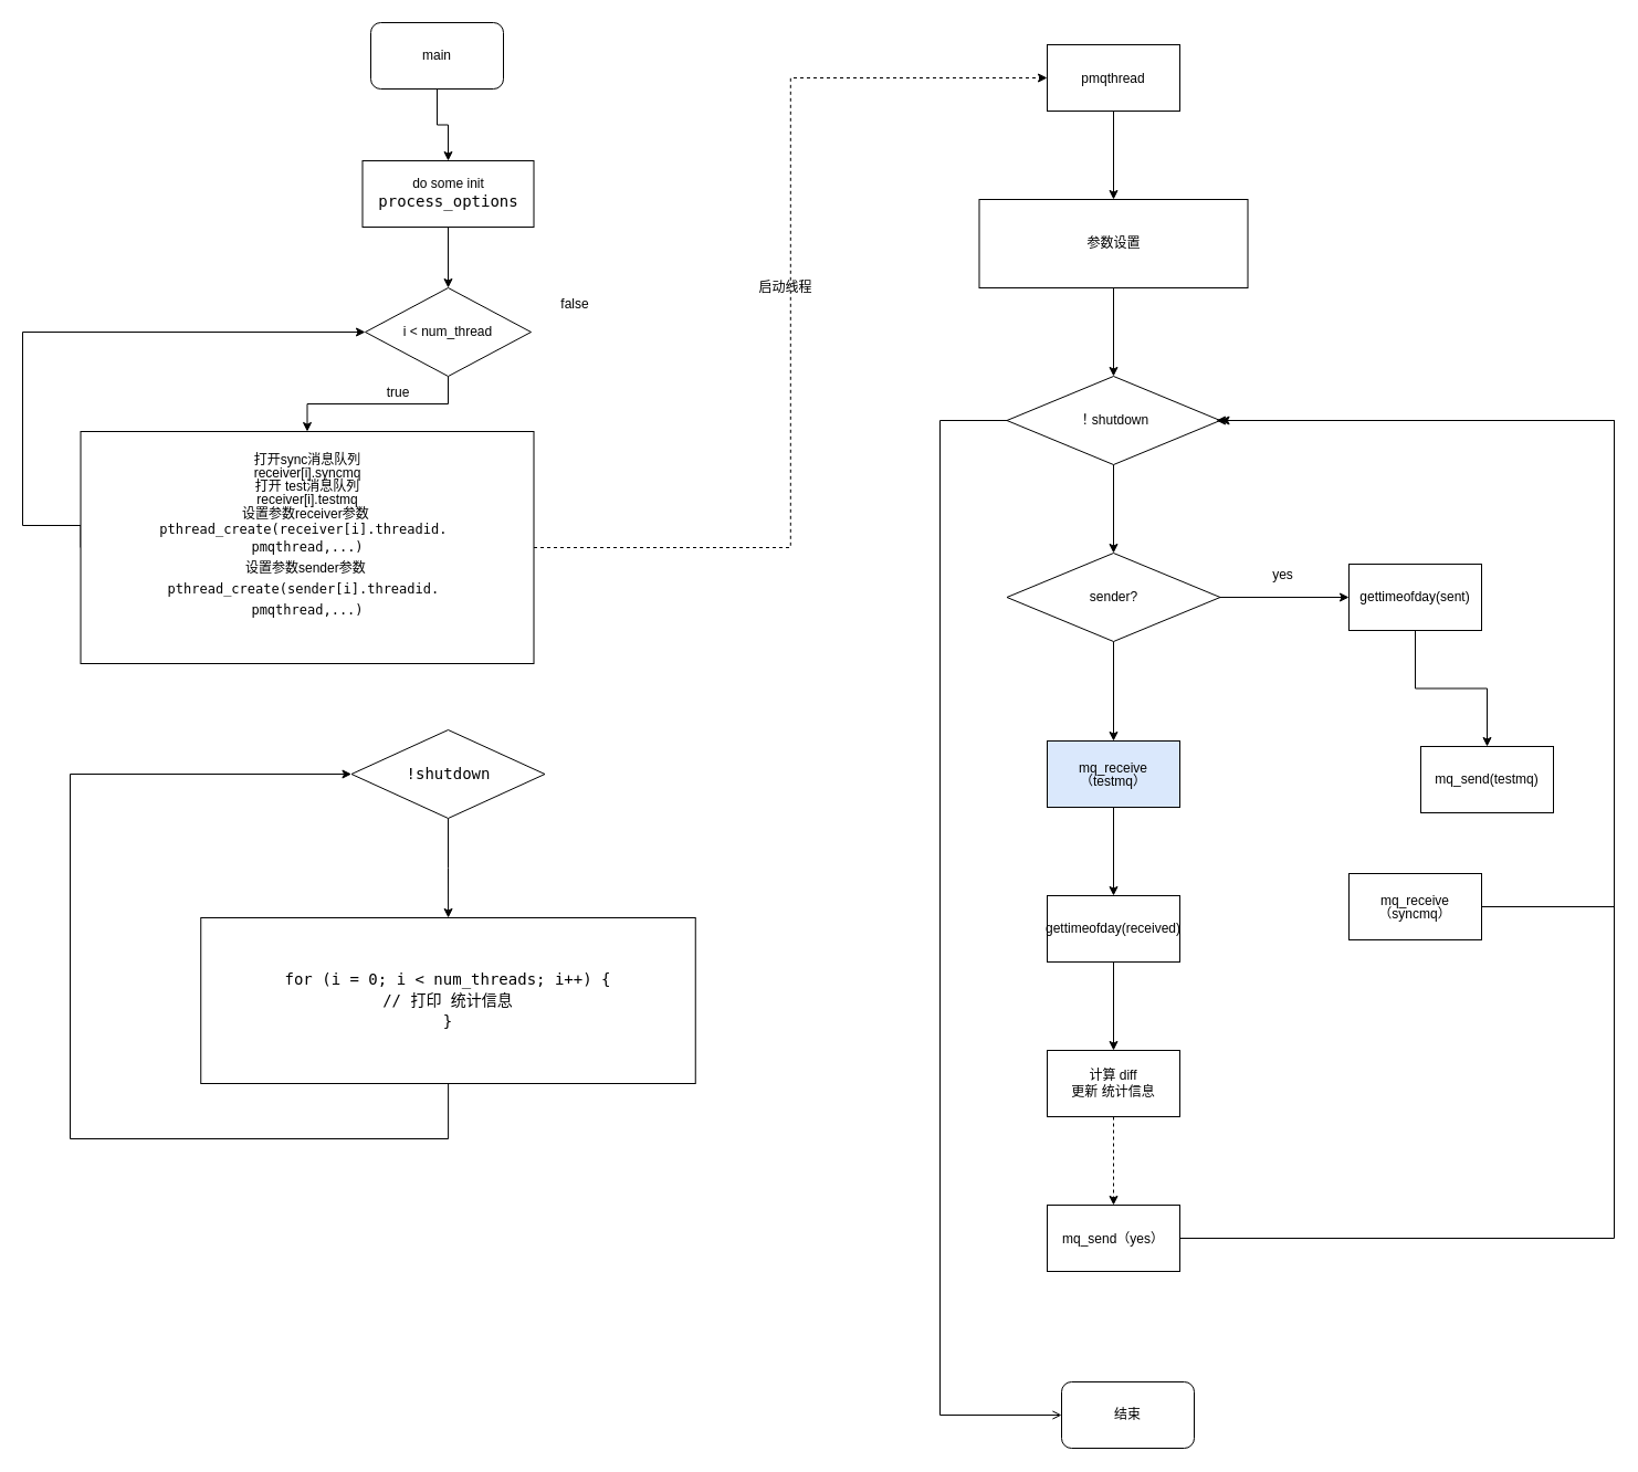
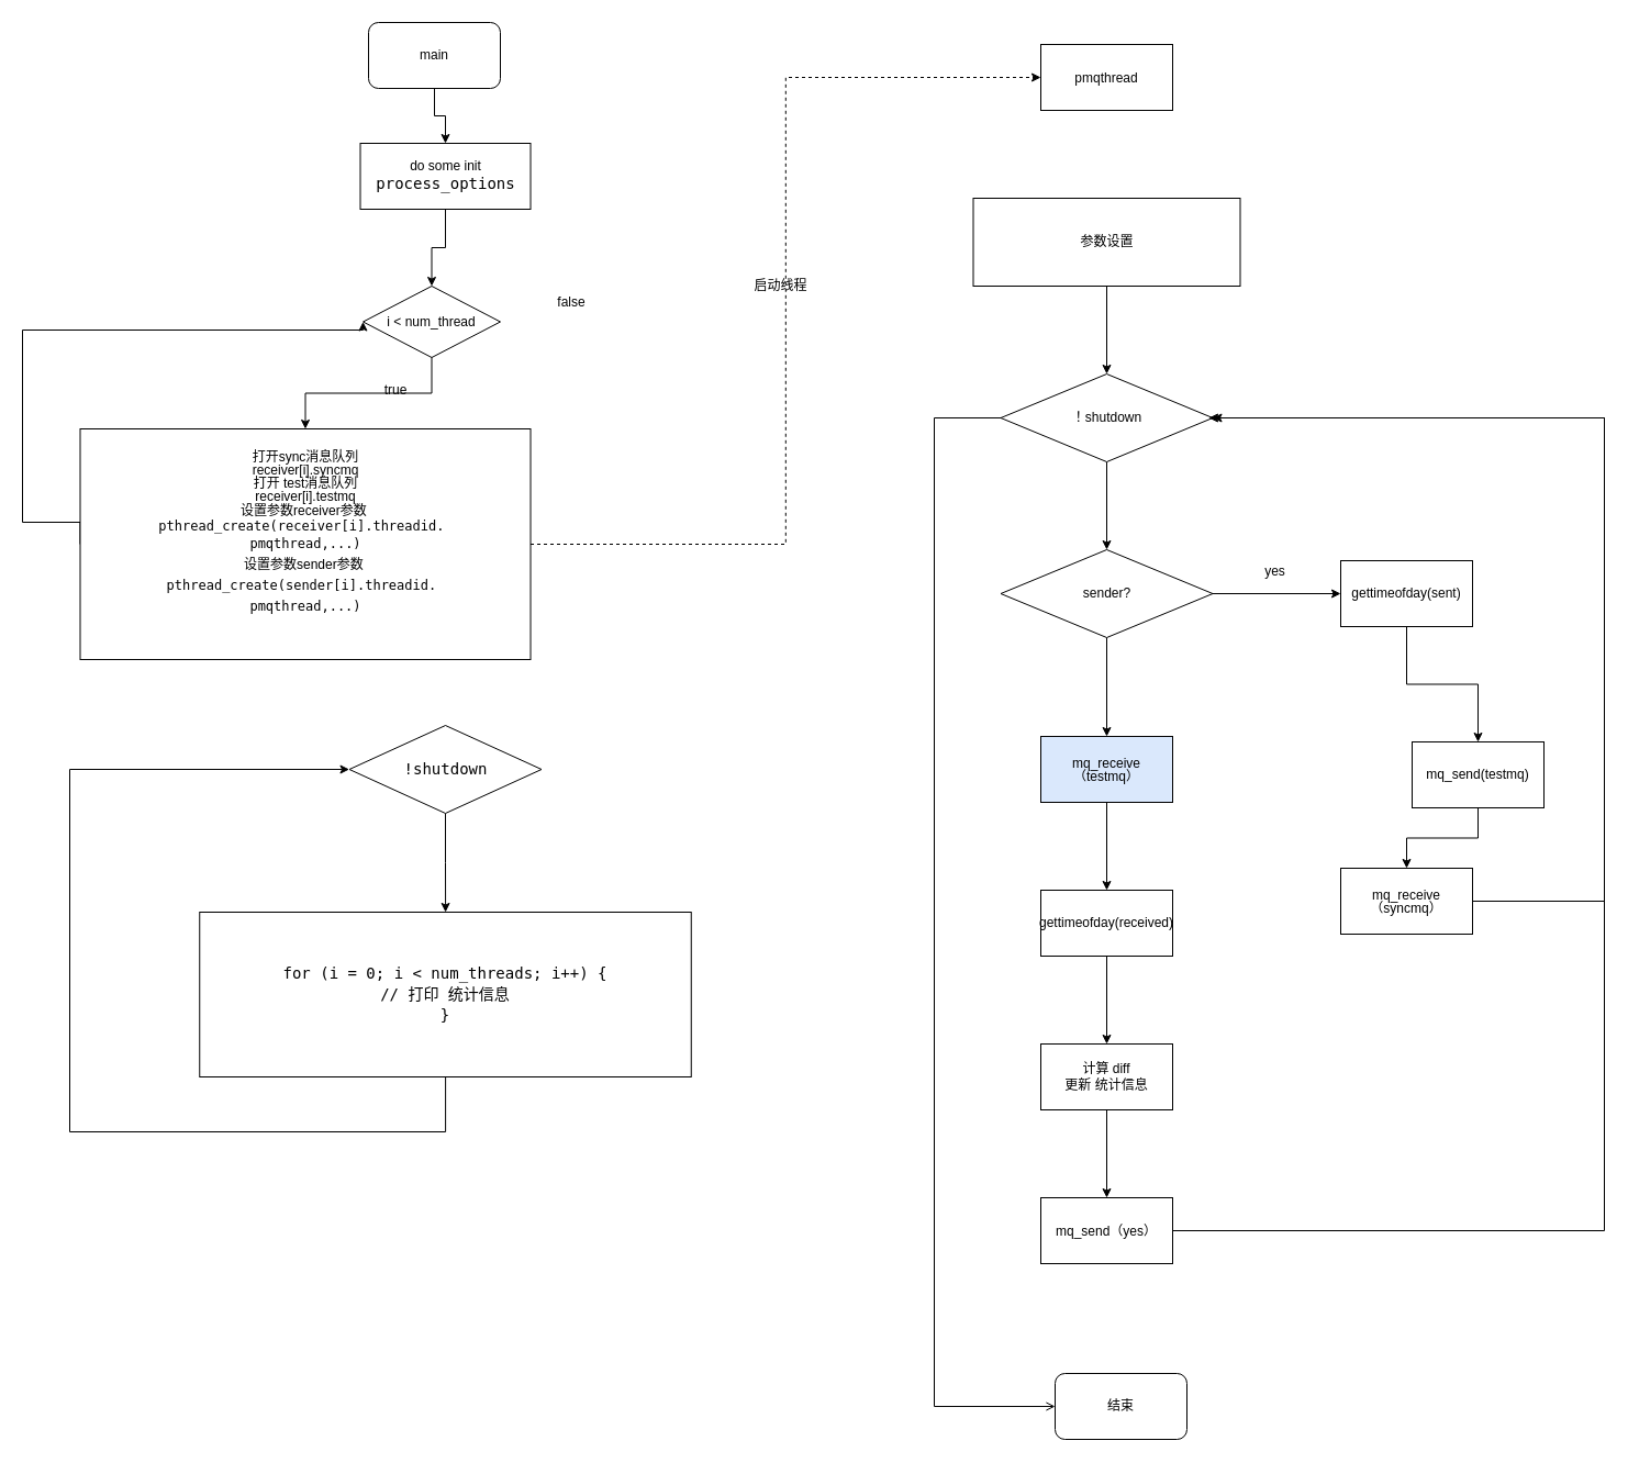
  <mxCell id="0" />
  <mxCell id="1" parent="0" />
  <mxCell id="2" style="edgeStyle=orthogonalEdgeStyle;rounded=0;orthogonalLoop=1;jettySize=auto;html=1;" parent="1" source="3" target="5" edge="1"><mxGeometry relative="1" as="geometry" /></mxCell>
  <mxCell id="3" value="main" style="rounded=1;whiteSpace=wrap;html=1;" parent="1" vertex="1"><mxGeometry x="335" y="20" width="120" height="60" as="geometry" /></mxCell>
  <mxCell id="4" value="" style="edgeStyle=orthogonalEdgeStyle;rounded=0;orthogonalLoop=1;jettySize=auto;html=1;" parent="1" source="5" target="8" edge="1"><mxGeometry relative="1" as="geometry" /></mxCell>
- <mxCell id="5" value="do some init&lt;br&gt;&lt;div style=&quot;font-family: &amp;quot;droid sans mono&amp;quot; , &amp;quot;monospace&amp;quot; , monospace , &amp;quot;droid sans fallback&amp;quot; ; font-size: 14px ; line-height: 19px&quot;&gt;process_options&lt;/div&gt;" style="rounded=0;whiteSpace=wrap;html=1;" parent="1" vertex="1"><mxGeometry x="327.5" y="145" width="155" height="60" as="geometry" /></mxCell>
+ <mxCell id="5" value="do some init&lt;br&gt;&lt;div style=&quot;font-family: &amp;quot;droid sans mono&amp;quot; , &amp;quot;monospace&amp;quot; , monospace , &amp;quot;droid sans fallback&amp;quot; ; font-size: 14px ; line-height: 19px&quot;&gt;process_options&lt;/div&gt;" style="rounded=0;whiteSpace=wrap;html=1;" parent="1" vertex="1"><mxGeometry x="327.5" y="130" width="155" height="60" as="geometry" /></mxCell>
  <mxCell id="6" style="edgeStyle=orthogonalEdgeStyle;rounded=0;orthogonalLoop=1;jettySize=auto;html=1;exitX=0;exitY=0.5;exitDx=0;exitDy=0;entryX=0;entryY=0.5;entryDx=0;entryDy=0;" parent="1" source="11" target="8" edge="1"><mxGeometry relative="1" as="geometry"><mxPoint x="180" y="400" as="targetPoint" /><Array as="points"><mxPoint x="20" y="475" /><mxPoint x="20" y="300" /></Array></mxGeometry></mxCell>
  <mxCell id="7" style="edgeStyle=orthogonalEdgeStyle;rounded=0;orthogonalLoop=1;jettySize=auto;html=1;entryX=0.5;entryY=0;entryDx=0;entryDy=0;" parent="1" source="8" target="11" edge="1"><mxGeometry relative="1" as="geometry" /></mxCell>
- <mxCell id="8" value="i &amp;lt; num_thread" style="rhombus;whiteSpace=wrap;html=1;rounded=0;" parent="1" vertex="1"><mxGeometry x="330" y="260" width="150" height="80" as="geometry" /></mxCell>
+ <mxCell id="8" value="i &amp;lt; num_thread" style="rhombus;whiteSpace=wrap;html=1;rounded=0;" parent="1" vertex="1"><mxGeometry x="330" y="260" width="125" height="65" as="geometry" /></mxCell>
  <mxCell id="9" value="true" style="text;html=1;strokeColor=none;fillColor=none;align=center;verticalAlign=middle;whiteSpace=wrap;rounded=0;" parent="1" vertex="1"><mxGeometry x="330" y="340" width="60" height="30" as="geometry" /></mxCell>
  <mxCell id="10" style="edgeStyle=orthogonalEdgeStyle;rounded=0;orthogonalLoop=1;jettySize=auto;html=1;entryX=0;entryY=0.5;entryDx=0;entryDy=0;dashed=1;" parent="1" source="11" target="18" edge="1"><mxGeometry relative="1" as="geometry"><mxPoint x="930" y="100" as="targetPoint" /></mxGeometry></mxCell>
  <mxCell id="11" value="&lt;font style=&quot;font-size: 12px&quot;&gt;&lt;p style=&quot;line-height: 100% ; margin-bottom: 0pt ; margin-top: 0pt&quot;&gt;&lt;span class=&quot;ql-author-40603024&quot;&gt;打开sync消息队列&lt;/span&gt;&lt;/p&gt;&lt;p style=&quot;line-height: 100% ; margin-bottom: 0pt ; margin-top: 0pt&quot;&gt;&lt;span class=&quot;ql-author-40603024&quot;&gt;receiver[i].syncmq&lt;/span&gt;&lt;/p&gt;&lt;p style=&quot;line-height: 100% ; margin-bottom: 0pt ; margin-top: 0pt&quot;&gt;&lt;span class=&quot;ql-author-40603024&quot;&gt;&lt;span&gt;&lt;/span&gt;&lt;/span&gt;&lt;/p&gt;&lt;p style=&quot;line-height: 100% ; margin-bottom: 0pt ; margin-top: 0pt&quot;&gt;&lt;span class=&quot;ql-author-40603024&quot;&gt;打开 test消息队列&lt;/span&gt;&lt;/p&gt;&lt;p style=&quot;line-height: 100% ; margin-bottom: 0pt ; margin-top: 0pt&quot;&gt;&lt;span class=&quot;ql-author-40603024&quot;&gt;&lt;span&gt;&lt;/span&gt;&lt;/span&gt;&lt;/p&gt;&lt;p style=&quot;line-height: 100% ; margin-bottom: 0pt ; margin-top: 0pt&quot;&gt;&lt;span class=&quot;ql-author-40603024&quot;&gt;receiver[i].testmq&lt;/span&gt;&lt;/p&gt;设置参数receiver参数&amp;nbsp;&lt;br&gt;&lt;span style=&quot;font-family: &amp;quot;droid sans mono&amp;quot; , monospace , monospace , &amp;quot;droid sans fallback&amp;quot;&quot;&gt;pthread_create(receiver[i].threadid.&amp;nbsp;&lt;/span&gt;&lt;br&gt;&lt;/font&gt;&lt;div style=&quot;font-family: &amp;quot;droid sans mono&amp;quot; , monospace , monospace , &amp;quot;droid sans fallback&amp;quot; ; line-height: 19px&quot;&gt;&lt;font style=&quot;font-size: 12px&quot;&gt;&lt;span style=&quot;font-family: &amp;quot;droid sans mono&amp;quot; , monospace , monospace , &amp;quot;droid sans fallback&amp;quot;&quot;&gt;pmqthread&lt;/span&gt;,...)&lt;/font&gt;&lt;/div&gt;&lt;div style=&quot;font-family: &amp;quot;droid sans mono&amp;quot; , monospace , monospace , &amp;quot;droid sans fallback&amp;quot; ; line-height: 19px&quot;&gt;&lt;font style=&quot;font-size: 12px&quot;&gt;&lt;span style=&quot;font-family: &amp;quot;helvetica&amp;quot;&quot;&gt;设置参数sender参数&amp;nbsp;&lt;/span&gt;&lt;br&gt;&lt;/font&gt;&lt;/div&gt;&lt;div style=&quot;font-family: &amp;quot;droid sans mono&amp;quot; , monospace , monospace , &amp;quot;droid sans fallback&amp;quot; ; line-height: 19px&quot;&gt;&lt;div style=&quot;font-family: &amp;quot;droid sans mono&amp;quot; , monospace , monospace , &amp;quot;droid sans fallback&amp;quot; ; line-height: 19px&quot;&gt;&lt;font style=&quot;font-size: 12px&quot;&gt;pthread_create(sender[i].threadid.&amp;nbsp;&lt;br&gt;pmqthread,...)&lt;/font&gt;&lt;/div&gt;&lt;div&gt;&lt;br&gt;&lt;/div&gt;&lt;/div&gt;" style="rounded=0;whiteSpace=wrap;html=1;" parent="1" vertex="1"><mxGeometry x="72.5" y="390" width="410" height="210" as="geometry" /></mxCell>
  <mxCell id="12" value="false" style="text;html=1;strokeColor=none;fillColor=none;align=center;verticalAlign=middle;whiteSpace=wrap;rounded=0;" parent="1" vertex="1"><mxGeometry x="490" y="260" width="60" height="30" as="geometry" /></mxCell>
  <mxCell id="13" value="" style="edgeStyle=orthogonalEdgeStyle;rounded=0;orthogonalLoop=1;jettySize=auto;html=1;" parent="1" source="14" target="16" edge="1"><mxGeometry relative="1" as="geometry" /></mxCell>
  <mxCell id="14" value="&lt;div style=&quot;font-family: &amp;quot;droid sans mono&amp;quot; , &amp;quot;monospace&amp;quot; , monospace , &amp;quot;droid sans fallback&amp;quot; ; font-size: 14px ; line-height: 19px&quot;&gt;!shutdown&lt;/div&gt;" style="rhombus;whiteSpace=wrap;html=1;" parent="1" vertex="1"><mxGeometry x="317.5" y="660" width="175" height="80" as="geometry" /></mxCell>
  <mxCell id="15" style="edgeStyle=orthogonalEdgeStyle;rounded=0;orthogonalLoop=1;jettySize=auto;html=1;entryX=0;entryY=0.5;entryDx=0;entryDy=0;" parent="1" source="16" target="14" edge="1"><mxGeometry relative="1" as="geometry"><Array as="points"><mxPoint x="405" y="1030" /><mxPoint x="63" y="1030" /><mxPoint x="63" y="700" /></Array></mxGeometry></mxCell>
  <mxCell id="16" value="&lt;div style=&quot;font-family: &amp;quot;droid sans mono&amp;quot; , &amp;quot;monospace&amp;quot; , monospace , &amp;quot;droid sans fallback&amp;quot; ; font-weight: normal ; font-size: 14px ; line-height: 19px&quot;&gt;&lt;div&gt;for (i = 0; i &amp;lt; num_threads; i++) {&lt;/div&gt;&lt;div&gt;            // 打印 统计信息&lt;/div&gt;&lt;div&gt;&lt;span style=&quot;font-family: &amp;quot;droid sans mono&amp;quot; , monospace , monospace , &amp;quot;droid sans fallback&amp;quot;&quot;&gt;}&lt;/span&gt;&lt;br&gt;&lt;/div&gt;&lt;/div&gt;" style="whiteSpace=wrap;html=1;" parent="1" vertex="1"><mxGeometry x="181.25" y="830" width="447.5" height="150" as="geometry" /></mxCell>
- <mxCell id="17" value="" style="edgeStyle=orthogonalEdgeStyle;rounded=0;orthogonalLoop=1;jettySize=auto;html=1;" parent="1" source="18" target="20" edge="1"><mxGeometry relative="1" as="geometry" /></mxCell>
  <mxCell id="18" value="&lt;span&gt;&lt;p style=&quot;line-height: 100% ; margin-bottom: 0pt ; margin-top: 0pt ; font-size: 11pt&quot;&gt;&lt;span class=&quot;ql-author-40603024&quot; style=&quot;font-size: 12px&quot;&gt;pmqthread&lt;/span&gt;&lt;/p&gt;&lt;/span&gt;" style="rounded=0;whiteSpace=wrap;html=1;" parent="1" vertex="1"><mxGeometry x="947" y="40" width="120" height="60" as="geometry" /></mxCell>
  <mxCell id="19" value="" style="edgeStyle=orthogonalEdgeStyle;rounded=0;orthogonalLoop=1;jettySize=auto;html=1;" parent="1" source="20" target="23" edge="1"><mxGeometry relative="1" as="geometry" /></mxCell>
  <mxCell id="20" value="参数设置" style="whiteSpace=wrap;html=1;rounded=0;" parent="1" vertex="1"><mxGeometry x="885.5" y="180" width="243" height="80" as="geometry" /></mxCell>
  <mxCell id="21" style="edgeStyle=orthogonalEdgeStyle;rounded=0;orthogonalLoop=1;jettySize=auto;html=1;entryX=0;entryY=0.5;entryDx=0;entryDy=0;endArrow=open;" parent="1" source="23" target="24" edge="1"><mxGeometry relative="1" as="geometry"><mxPoint x="860" y="980" as="targetPoint" /><Array as="points"><mxPoint x="850" y="380" /><mxPoint x="850" y="1280" /></Array></mxGeometry></mxCell>
  <mxCell id="22" value="" style="edgeStyle=orthogonalEdgeStyle;rounded=0;orthogonalLoop=1;jettySize=auto;html=1;" parent="1" source="23" target="28" edge="1"><mxGeometry relative="1" as="geometry" /></mxCell>
  <mxCell id="23" value="！shutdown" style="rhombus;whiteSpace=wrap;html=1;rounded=0;" parent="1" vertex="1"><mxGeometry x="910.5" y="340" width="193" height="80" as="geometry" /></mxCell>
  <mxCell id="24" value="结束" style="rounded=1;whiteSpace=wrap;html=1;" parent="1" vertex="1"><mxGeometry x="960" y="1250" width="120" height="60" as="geometry" /></mxCell>
  <mxCell id="25" value="启动线程" style="text;html=1;align=center;verticalAlign=middle;resizable=0;points=[];autosize=1;strokeColor=none;fillColor=none;" parent="1" vertex="1"><mxGeometry x="680" y="250" width="60" height="20" as="geometry" /></mxCell>
  <mxCell id="26" value="" style="edgeStyle=orthogonalEdgeStyle;rounded=0;orthogonalLoop=1;jettySize=auto;html=1;" parent="1" source="28" target="30" edge="1"><mxGeometry relative="1" as="geometry" /></mxCell>
  <mxCell id="27" value="" style="edgeStyle=orthogonalEdgeStyle;rounded=0;orthogonalLoop=1;jettySize=auto;html=1;" parent="1" source="28" target="37" edge="1"><mxGeometry relative="1" as="geometry" /></mxCell>
  <mxCell id="28" value="sender?" style="rhombus;whiteSpace=wrap;html=1;rounded=0;" parent="1" vertex="1"><mxGeometry x="910.5" y="500" width="193" height="80" as="geometry" /></mxCell>
  <mxCell id="29" value="" style="edgeStyle=orthogonalEdgeStyle;rounded=0;orthogonalLoop=1;jettySize=auto;html=1;" parent="1" source="30" target="33" edge="1"><mxGeometry relative="1" as="geometry" /></mxCell>
  <mxCell id="30" value="&lt;font style=&quot;font-size: 12px&quot;&gt;gettimeofday(sent)&lt;/font&gt;" style="whiteSpace=wrap;html=1;rounded=0;" parent="1" vertex="1"><mxGeometry x="1220" y="510" width="120" height="60" as="geometry" /></mxCell>
  <mxCell id="31" value="yes" style="text;html=1;align=center;verticalAlign=middle;resizable=0;points=[];autosize=1;strokeColor=none;" parent="1" vertex="1"><mxGeometry x="1145" y="510" width="30" height="20" as="geometry" /></mxCell>
+ <mxCell id="32" value="" style="edgeStyle=orthogonalEdgeStyle;rounded=0;orthogonalLoop=1;jettySize=auto;html=1;" parent="1" source="33" target="35" edge="1"><mxGeometry relative="1" as="geometry" /></mxCell>
  <mxCell id="33" value="&lt;font style=&quot;font-size: 12px&quot;&gt;mq_send(testmq)&lt;/font&gt;" style="whiteSpace=wrap;html=1;rounded=0;" parent="1" vertex="1"><mxGeometry x="1285" y="675" width="120" height="60" as="geometry" /></mxCell>
  <mxCell id="34" style="edgeStyle=orthogonalEdgeStyle;rounded=0;orthogonalLoop=1;jettySize=auto;html=1;" parent="1" source="35" edge="1"><mxGeometry relative="1" as="geometry"><mxPoint x="1100" y="380" as="targetPoint" /><Array as="points"><mxPoint x="1460" y="820" /><mxPoint x="1460" y="380" /></Array></mxGeometry></mxCell>
  <mxCell id="35" value="&lt;span&gt;&lt;p style=&quot;line-height: 100% ; margin-bottom: 0pt ; margin-top: 0pt&quot;&gt;&lt;span class=&quot;ql-author-40603024&quot;&gt;mq_receive（&lt;/span&gt;&lt;span&gt;syncmq&lt;/span&gt;&lt;span&gt;）&lt;/span&gt;&lt;/p&gt;&lt;/span&gt;" style="whiteSpace=wrap;html=1;rounded=0;" parent="1" vertex="1"><mxGeometry x="1220" y="790" width="120" height="60" as="geometry" /></mxCell>
  <mxCell id="36" value="" style="edgeStyle=orthogonalEdgeStyle;rounded=0;orthogonalLoop=1;jettySize=auto;html=1;" parent="1" source="37" target="39" edge="1"><mxGeometry relative="1" as="geometry" /></mxCell>
  <mxCell id="37" value="&lt;span&gt;&lt;p style=&quot;line-height: 100% ; margin-bottom: 0pt ; margin-top: 0pt&quot;&gt;&lt;span class=&quot;ql-author-40603024&quot;&gt;mq_receive（&lt;/span&gt;&lt;span&gt;testmq&lt;/span&gt;&lt;span&gt;）&lt;/span&gt;&lt;/p&gt;&lt;/span&gt;" style="whiteSpace=wrap;html=1;rounded=0;fillColor=#dae8fc;" parent="1" vertex="1"><mxGeometry x="947" y="670" width="120" height="60" as="geometry" /></mxCell>
  <mxCell id="38" value="" style="edgeStyle=orthogonalEdgeStyle;rounded=0;orthogonalLoop=1;jettySize=auto;html=1;" parent="1" source="39" target="41" edge="1"><mxGeometry relative="1" as="geometry" /></mxCell>
  <mxCell id="39" value="&lt;font style=&quot;font-size: 12px&quot;&gt;gettimeofday(received)&lt;/font&gt;" style="whiteSpace=wrap;html=1;rounded=0;" parent="1" vertex="1"><mxGeometry x="947" y="810" width="120" height="60" as="geometry" /></mxCell>
- <mxCell id="40" value="" style="edgeStyle=orthogonalEdgeStyle;rounded=0;orthogonalLoop=1;jettySize=auto;html=1;dashed=1;" parent="1" source="41" target="43" edge="1"><mxGeometry relative="1" as="geometry" /></mxCell>
+ <mxCell id="40" value="" style="edgeStyle=orthogonalEdgeStyle;rounded=0;orthogonalLoop=1;jettySize=auto;html=1;" parent="1" source="41" target="43" edge="1"><mxGeometry relative="1" as="geometry" /></mxCell>
  <mxCell id="41" value="计算 diff&lt;br&gt;更新 统计信息" style="whiteSpace=wrap;html=1;rounded=0;" parent="1" vertex="1"><mxGeometry x="947" y="950" width="120" height="60" as="geometry" /></mxCell>
  <mxCell id="42" style="edgeStyle=orthogonalEdgeStyle;rounded=0;orthogonalLoop=1;jettySize=auto;html=1;entryX=1;entryY=0.5;entryDx=0;entryDy=0;" parent="1" source="43" target="23" edge="1"><mxGeometry relative="1" as="geometry"><Array as="points"><mxPoint x="1460" y="1120" /><mxPoint x="1460" y="380" /></Array></mxGeometry></mxCell>
  <mxCell id="43" value="&lt;span&gt;&lt;p style=&quot;line-height: 100% ; margin-bottom: 0pt ; margin-top: 0pt&quot;&gt;&lt;span class=&quot;ql-author-40603024&quot;&gt;mq_send（&lt;/span&gt;&lt;span&gt;yes）&lt;/span&gt;&lt;/p&gt;&lt;/span&gt;" style="whiteSpace=wrap;html=1;rounded=0;" parent="1" vertex="1"><mxGeometry x="947" y="1090" width="120" height="60" as="geometry" /></mxCell>
